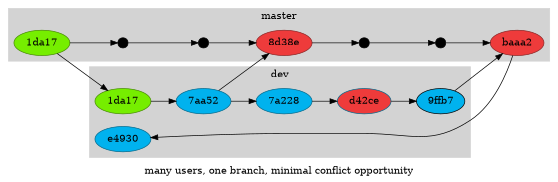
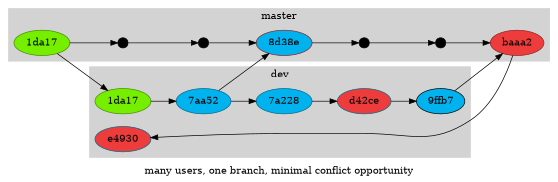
  digraph {
    label="many users, one branch, minimal conflict opportunity"
    rankdir=LR
    node [color=black fillcolor=black style=filled]
    n1 [color=chartreuse4 fillcolor=chartreuse2 label="1da17"]
    m1 [height=.2 shape=point width=.2]
    m2 [height=.2 shape=point width=.2]
-   n4 [color=brown4 fillcolor=brown2 label="8d38e"]
+   n4 [color=brown4 fillcolor=deepskyblue2 label="8d38e"]
    m4 [height=.2 shape=point width=.2]
    m5 [height=.2 shape=point width=.2]
    n7 [color=brown4 fillcolor=brown2 label=baaa2]
    n8 [color=chartreuse4 fillcolor=chartreuse2 label="1da17"]
    n9 [color=deepskyblue4 fillcolor=deepskyblue2 label="7aa52"]
    n10 [color=deepskyblue4 fillcolor=deepskyblue2 label="7a228"]
    n11 [color=deepskyblue4 fillcolor=brown2 label=d42ce]
    n12 [fillcolor=deepskyblue2 label="9ffb7"]
-   n13 [color=deepskyblue4 fillcolor=deepskyblue2 label=e4930]
+   n13 [color=deepskyblue4 fillcolor=brown2 label=e4930]
    subgraph cluster_1 {
      color=lightgrey
      label=master
      style=filled
      n1
      m1
      m2
      n4
      m4
      m5
      n7
    }
    subgraph cluster_2 {
      color=lightgrey
      label=dev
      style=filled
      n8
      n9
      n10
      n11
      n12
      n13
    }
    n1 -> m1
    n1 -> n8
    m1 -> m2
    m2 -> n4
    n4 -> m4
    m4 -> m5
    m5 -> n7
    n7 -> n13
    n8 -> n9
    n9 -> n4
    n9 -> n10
    n10 -> n11
    n11 -> n12
    n12 -> n7
  }
